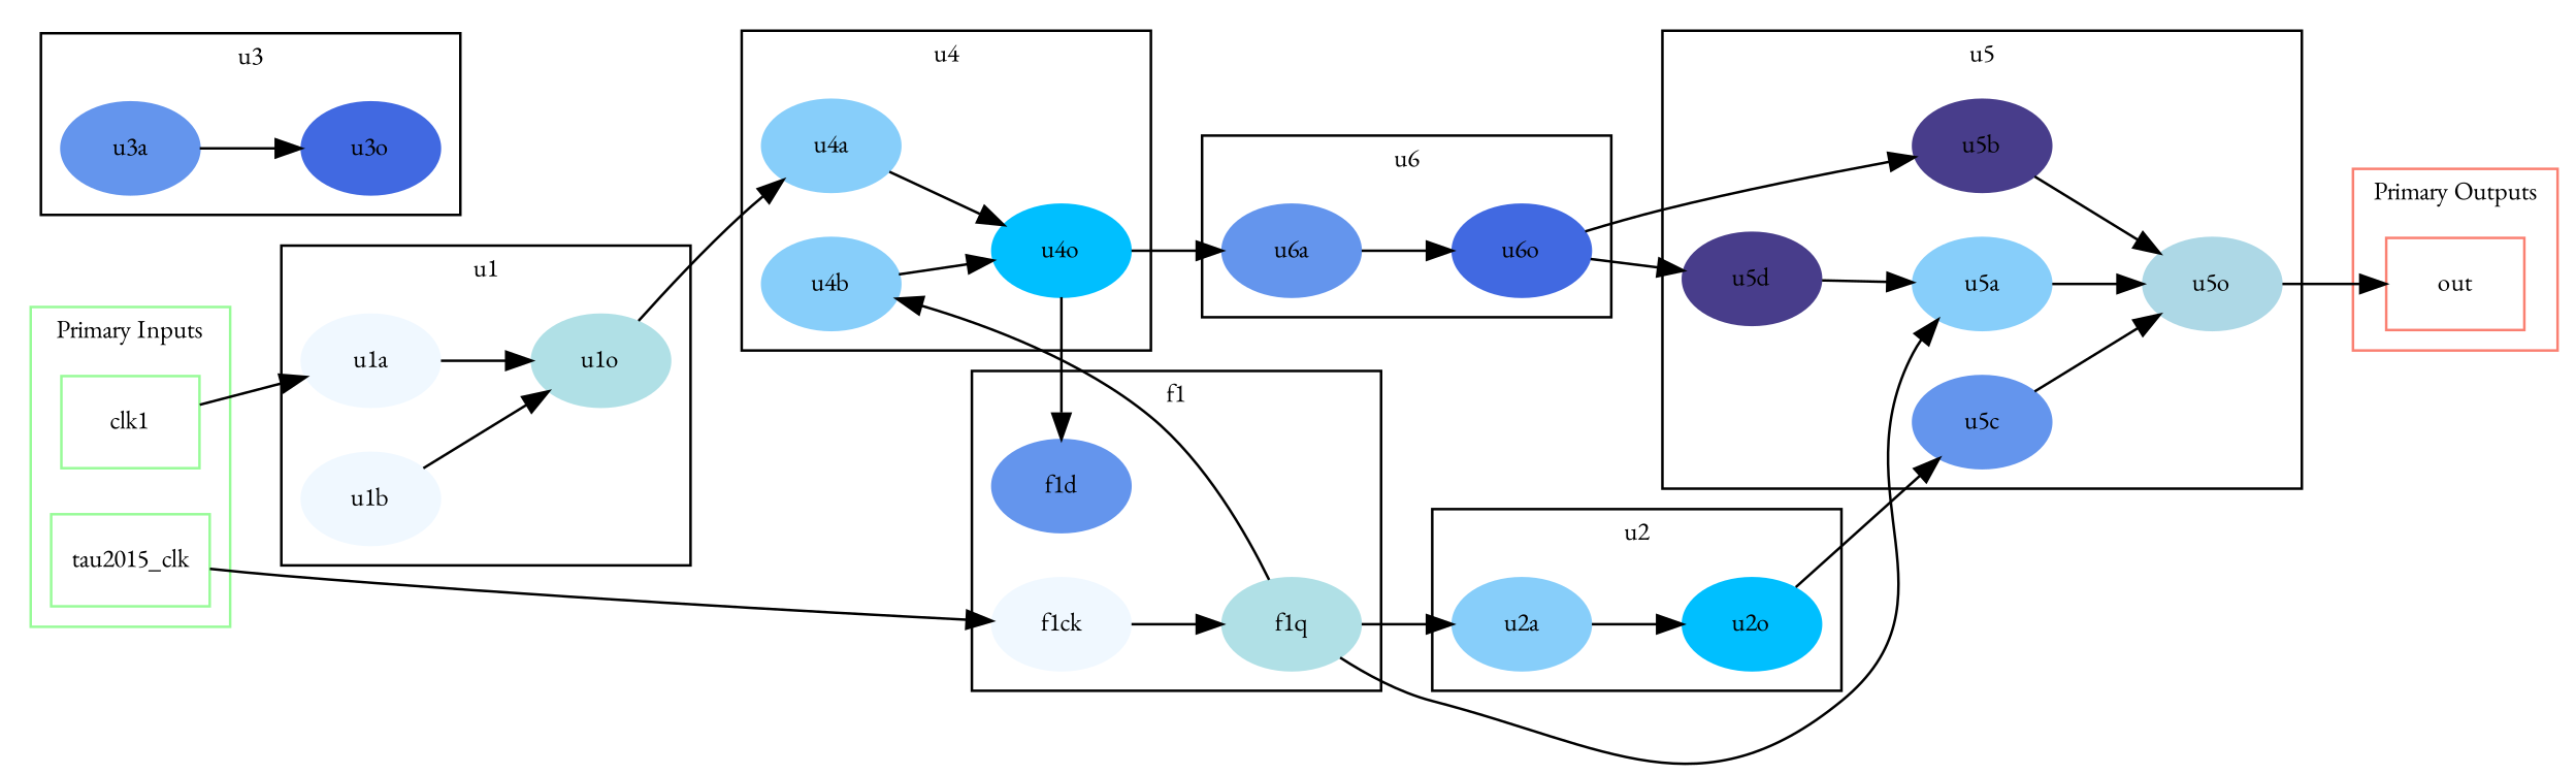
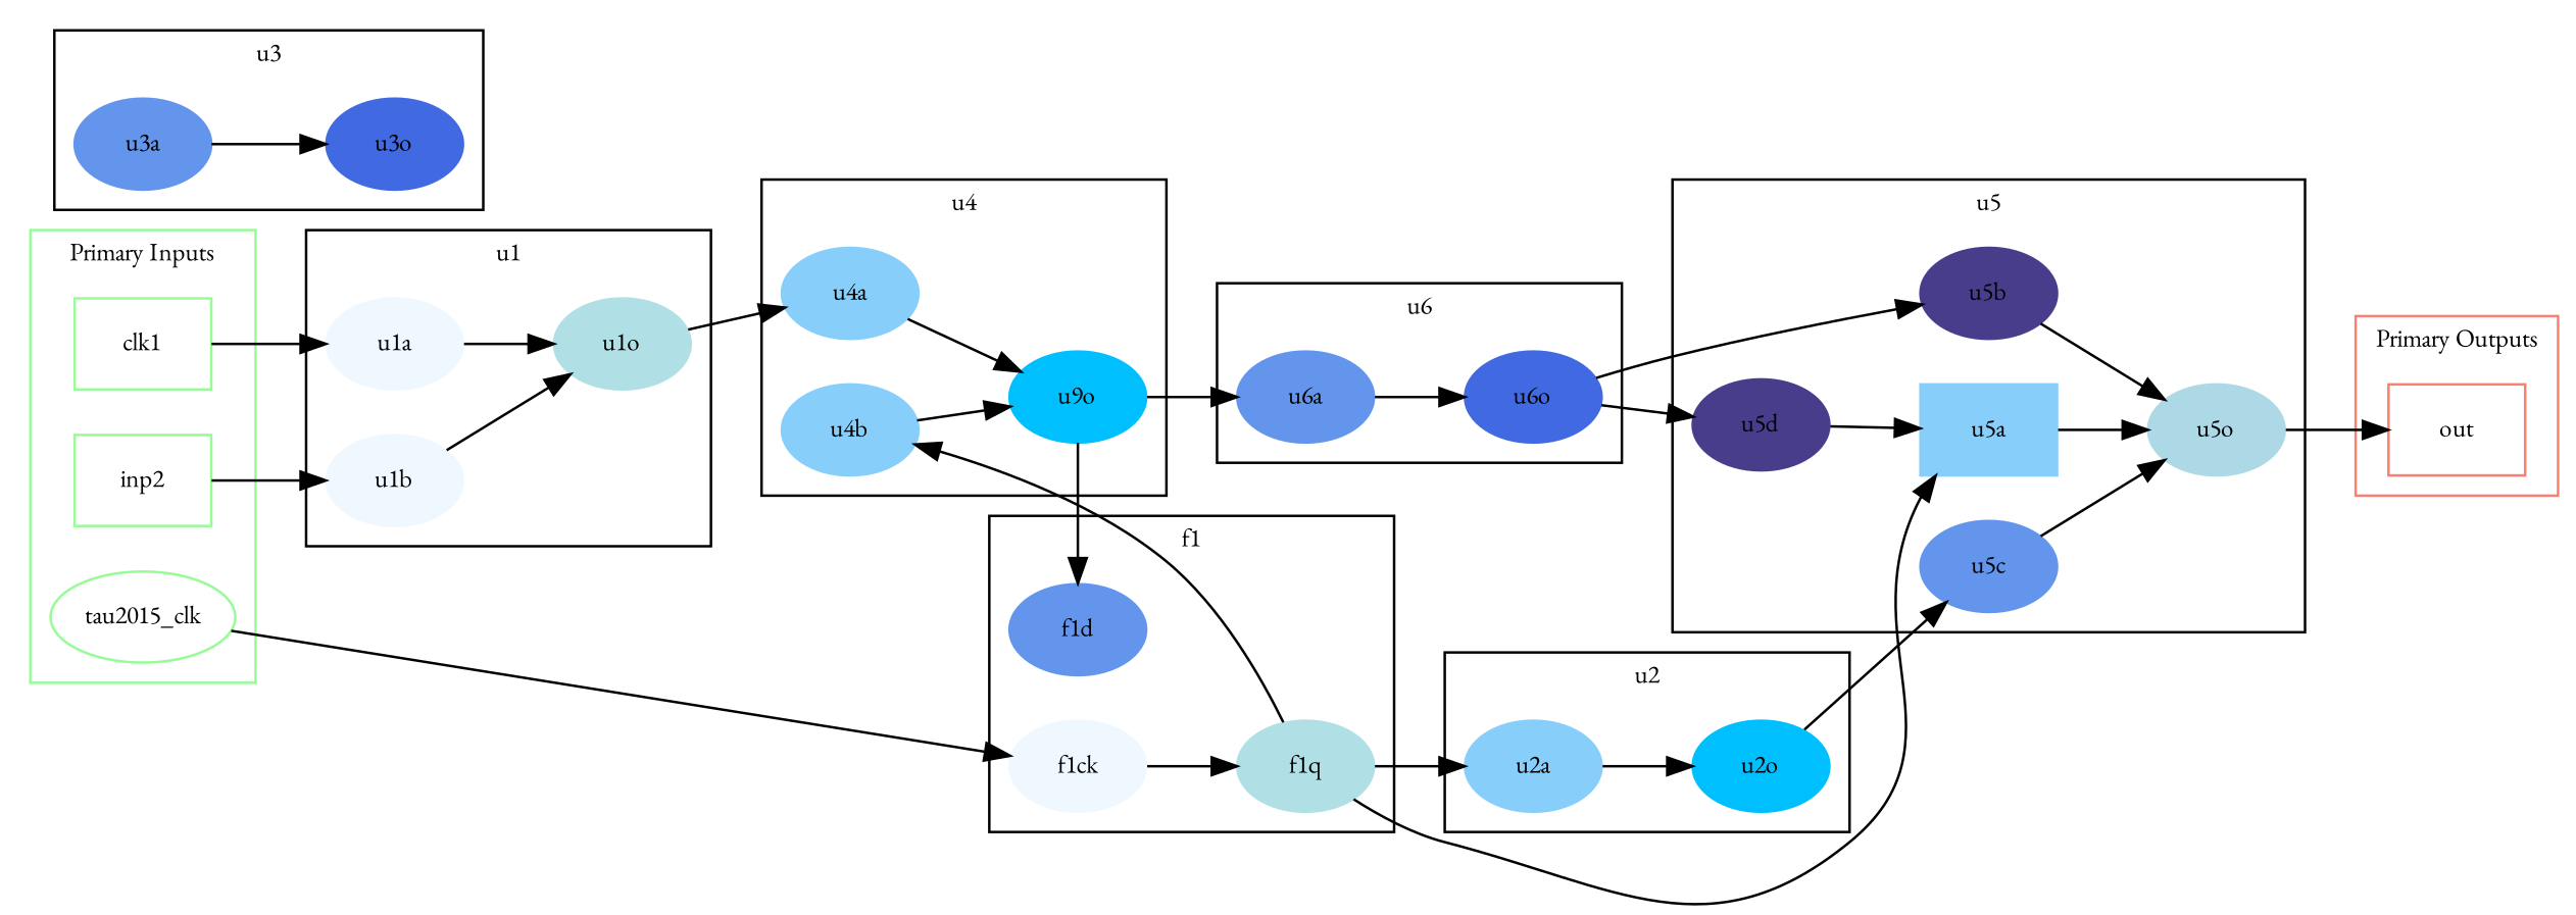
  digraph {
    fontname="EB Garamond"
    fontsize=10
    rankdir=LR
    node [color=lightskyblue fontname="EB Garamond" fontsize=10 style=filled]
    edge [fontname="EB Garamond"]
    u5b [color=darkslateblue]
    u5d [color=darkslateblue]
    u5o [color=lightblue]
-   u5a
+   u5a [shape=box]
    u5c [color=cornflowerblue]
-   u4o [color=deepskyblue]
+   u4o [color=deepskyblue label=u9o]
    u4a
    u4b
    f1q [color=powderblue]
    f1d [color=cornflowerblue]
    f1ck [color=aliceblue]
    u6o [color=royalblue]
    u6a [color=cornflowerblue]
    u1o [color=powderblue]
    u1a [color=aliceblue]
    u1b [color=aliceblue]
    u2o [color=deepskyblue]
    u2a
    u3o [color=royalblue]
    u3a [color=cornflowerblue]
-   tau2015_clk [color=palegreen shape=box style=""]
+   inp2 [color=palegreen shape=box style=""]
+   tau2015_clk [color=palegreen shape=ellipse style=""]
    n23 [color=palegreen label=clk1 shape=box style=""]
    out [color=salmon shape=box style=""]
    subgraph cluster_1 {
      label=u5
      u5b
      u5d
      u5o
      u5a
      u5c
    }
    subgraph cluster_2 {
      label=u4
      u4o
      u4a
      u4b
    }
    subgraph cluster_3 {
      label=f1
      f1q
      f1d
      f1ck
    }
    subgraph cluster_4 {
      label=u6
      u6o
      u6a
    }
    subgraph cluster_5 {
      label=u1
      u1o
      u1a
      u1b
    }
    subgraph cluster_6 {
      label=u2
      u2o
      u2a
    }
    subgraph cluster_7 {
      label=u3
      u3o
      u3a
    }
    subgraph cluster_8 {
      color=palegreen
      label="Primary Inputs"
+     inp2
      tau2015_clk
      n23
    }
    subgraph cluster_9 {
      color=salmon
      label="Primary Outputs"
      out
    }
    u5b -> u5o
    u5d -> u5a
    u5o -> out
    u5a -> u5o
    u5c -> u5o
    u4o -> f1d
    u4o -> u6a
    u4a -> u4o
    u4b -> u4o
    f1q -> u5a
    f1q -> u4b
    f1q -> u2a
    f1ck -> f1q
    u6o -> u5b
    u6o -> u5d
    u6a -> u6o
    u1o -> u4a
    u1a -> u1o
    u1b -> u1o
    u2o -> u5c
    u2a -> u2o
    u3a -> u3o
+   inp2 -> u1b
    tau2015_clk -> f1ck
    n23 -> u1a
  }
